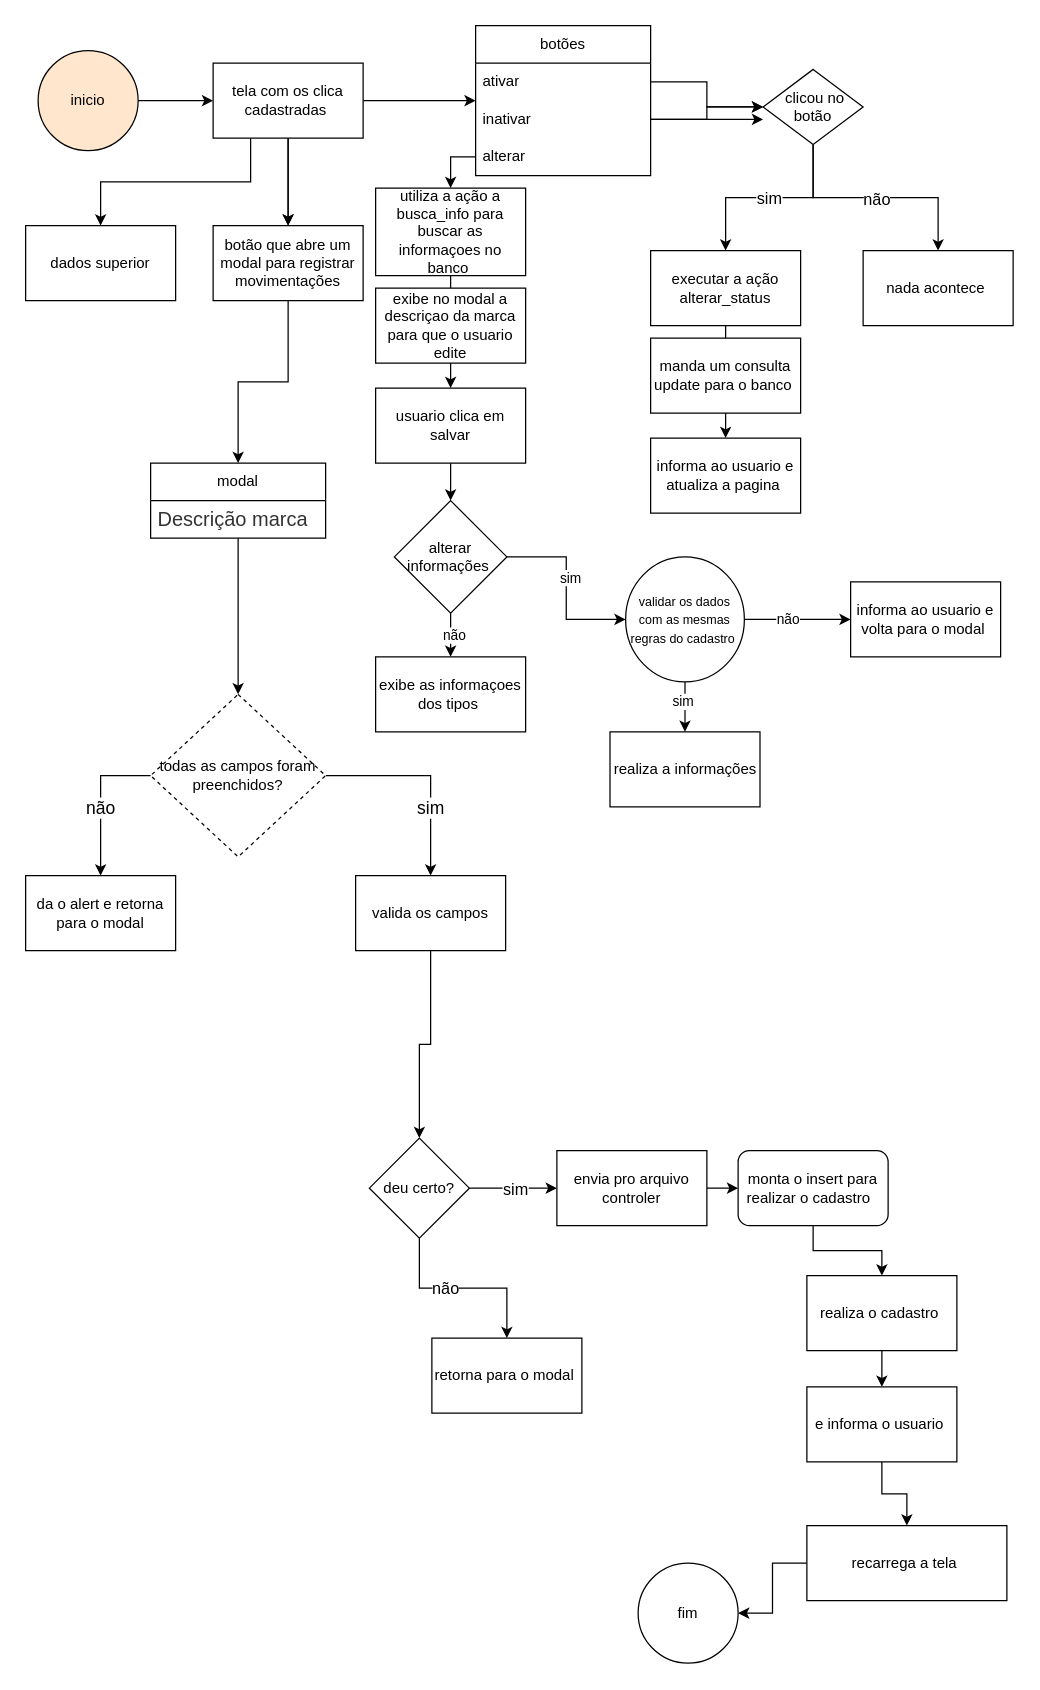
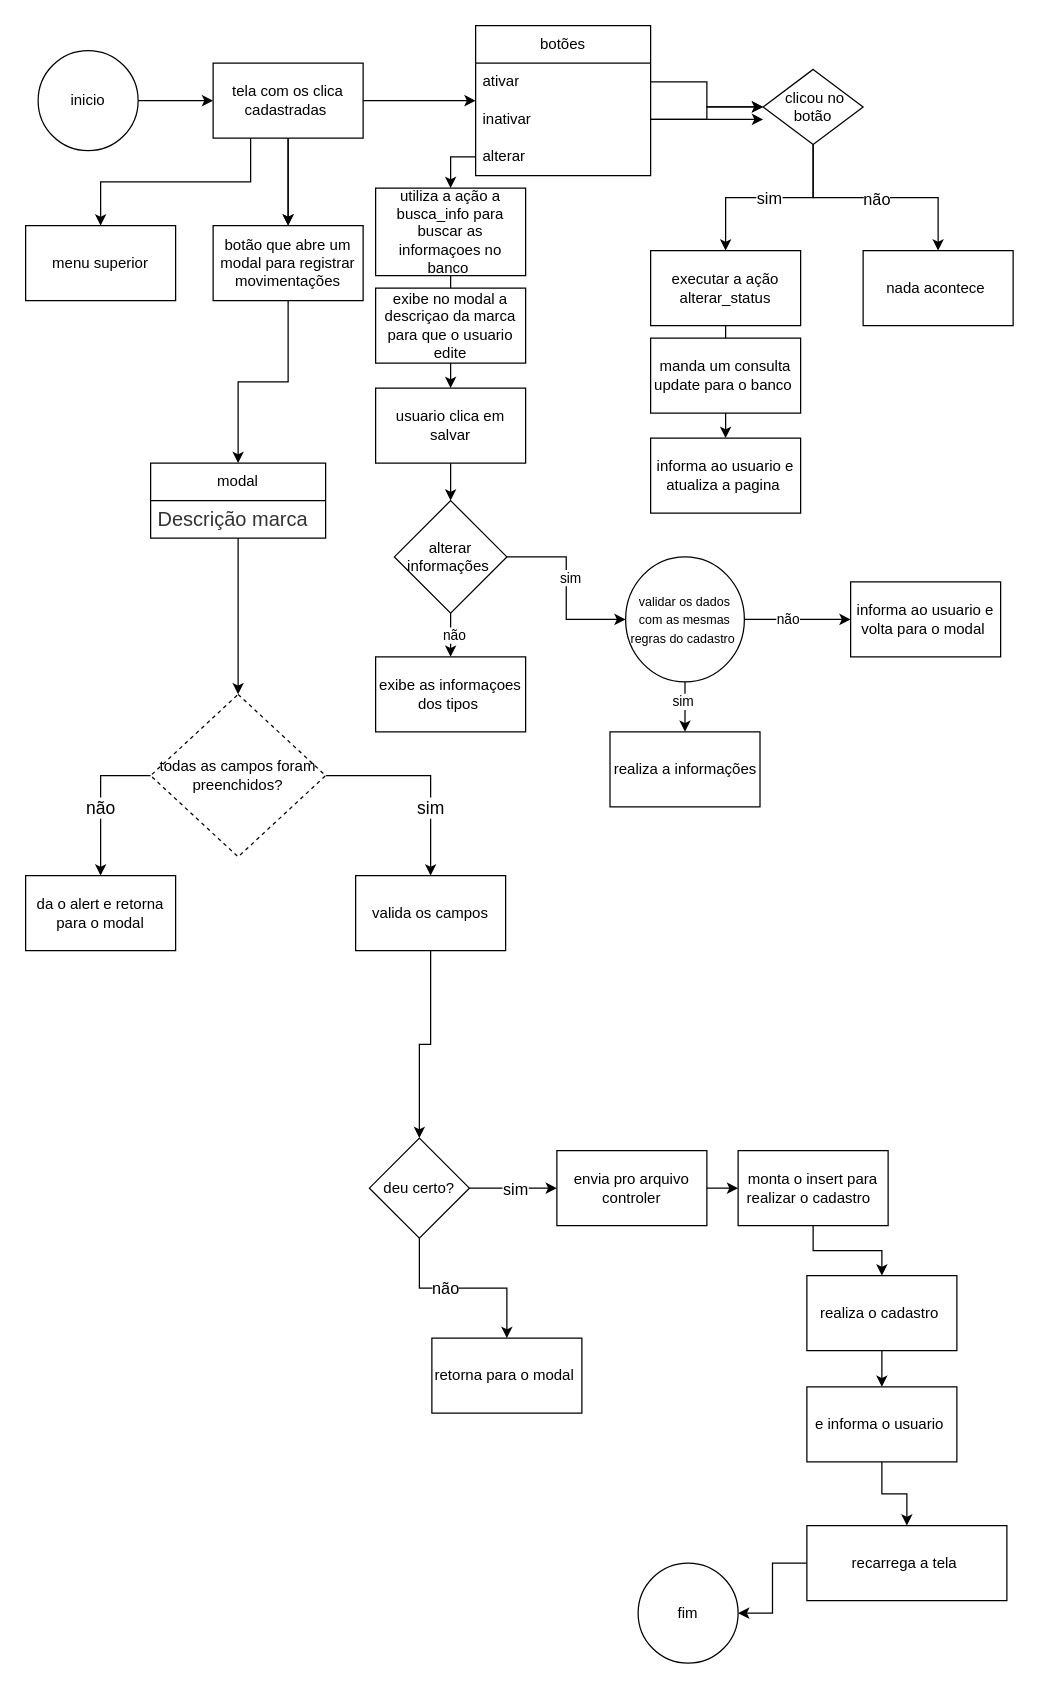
  <mxCell id="0" />
  <mxCell id="1" parent="0" />
  <mxCell id="2" value="" style="edgeStyle=orthogonalEdgeStyle;rounded=0;orthogonalLoop=1;jettySize=auto;html=1;" edge="1" parent="1" source="3" target="8"><mxGeometry relative="1" as="geometry" /></mxCell>
- <mxCell id="3" value="inicio" style="ellipse;whiteSpace=wrap;html=1;fillColor=#ffe6cc;" vertex="1" parent="1"><mxGeometry x="30" y="40" width="80" height="80" as="geometry" /></mxCell>
+ <mxCell id="3" value="inicio" style="ellipse;whiteSpace=wrap;html=1;" vertex="1" parent="1"><mxGeometry x="30" y="40" width="80" height="80" as="geometry" /></mxCell>
  <mxCell id="4" style="edgeStyle=orthogonalEdgeStyle;rounded=0;orthogonalLoop=1;jettySize=auto;html=1;" edge="1" parent="1" source="8"><mxGeometry relative="1" as="geometry"><mxPoint x="380" y="80" as="targetPoint" /></mxGeometry></mxCell>
  <mxCell id="5" value="" style="edgeStyle=orthogonalEdgeStyle;rounded=0;orthogonalLoop=1;jettySize=auto;html=1;" edge="1" parent="1" source="8" target="41"><mxGeometry relative="1" as="geometry" /></mxCell>
  <mxCell id="6" value="" style="edgeStyle=orthogonalEdgeStyle;rounded=0;orthogonalLoop=1;jettySize=auto;html=1;" edge="1" parent="1" source="8" target="41"><mxGeometry relative="1" as="geometry" /></mxCell>
  <mxCell id="7" style="edgeStyle=orthogonalEdgeStyle;rounded=0;orthogonalLoop=1;jettySize=auto;html=1;exitX=0.25;exitY=1;exitDx=0;exitDy=0;" edge="1" parent="1" source="8" target="42"><mxGeometry relative="1" as="geometry"><mxPoint x="80" y="170" as="targetPoint" /></mxGeometry></mxCell>
  <mxCell id="8" value="tela com os clica cadastradas&amp;nbsp;" style="whiteSpace=wrap;html=1;" vertex="1" parent="1"><mxGeometry x="170" y="50" width="120" height="60" as="geometry" /></mxCell>
  <mxCell id="9" value="botões" style="swimlane;fontStyle=0;childLayout=stackLayout;horizontal=1;startSize=30;horizontalStack=0;resizeParent=1;resizeParentMax=0;resizeLast=0;collapsible=1;marginBottom=0;whiteSpace=wrap;html=1;" vertex="1" parent="1"><mxGeometry x="380" y="20" width="140" height="120" as="geometry" /></mxCell>
  <mxCell id="10" value="ativar" style="text;strokeColor=none;fillColor=none;align=left;verticalAlign=middle;spacingLeft=4;spacingRight=4;overflow=hidden;points=[[0,0.5],[1,0.5]];portConstraint=eastwest;rotatable=0;whiteSpace=wrap;html=1;" vertex="1" parent="9"><mxGeometry y="30" width="140" height="30" as="geometry" /></mxCell>
  <mxCell id="11" style="edgeStyle=orthogonalEdgeStyle;rounded=0;orthogonalLoop=1;jettySize=auto;html=1;" edge="1" parent="9"><mxGeometry relative="1" as="geometry"><mxPoint x="230" y="75" as="targetPoint" /><mxPoint x="140" y="75" as="sourcePoint" /></mxGeometry></mxCell>
  <mxCell id="12" value="inativar" style="text;strokeColor=none;fillColor=none;align=left;verticalAlign=middle;spacingLeft=4;spacingRight=4;overflow=hidden;points=[[0,0.5],[1,0.5]];portConstraint=eastwest;rotatable=0;whiteSpace=wrap;html=1;" vertex="1" parent="9"><mxGeometry y="60" width="140" height="30" as="geometry" /></mxCell>
  <mxCell id="13" value="alterar" style="text;strokeColor=none;fillColor=none;align=left;verticalAlign=middle;spacingLeft=4;spacingRight=4;overflow=hidden;points=[[0,0.5],[1,0.5]];portConstraint=eastwest;rotatable=0;whiteSpace=wrap;html=1;" vertex="1" parent="9"><mxGeometry y="90" width="140" height="30" as="geometry" /></mxCell>
  <mxCell id="14" value="&lt;font style=&quot;font-size: 13px;&quot;&gt;sim&lt;/font&gt;" style="edgeStyle=orthogonalEdgeStyle;rounded=0;orthogonalLoop=1;jettySize=auto;html=1;" edge="1" parent="1" source="17" target="21"><mxGeometry relative="1" as="geometry" /></mxCell>
  <mxCell id="15" style="edgeStyle=orthogonalEdgeStyle;rounded=0;orthogonalLoop=1;jettySize=auto;html=1;entryX=0.5;entryY=0;entryDx=0;entryDy=0;" edge="1" parent="1" source="17" target="22"><mxGeometry relative="1" as="geometry" /></mxCell>
  <mxCell id="16" value="&lt;font style=&quot;font-size: 13px;&quot;&gt;não&lt;/font&gt;" style="edgeLabel;html=1;align=center;verticalAlign=middle;resizable=0;points=[];" vertex="1" connectable="0" parent="15"><mxGeometry x="0.007" y="-1" relative="1" as="geometry"><mxPoint as="offset" /></mxGeometry></mxCell>
  <mxCell id="17" value="&amp;nbsp;clicou no botão" style="rhombus;whiteSpace=wrap;html=1;" vertex="1" parent="1"><mxGeometry x="610" y="55" width="80" height="60" as="geometry" /></mxCell>
  <mxCell id="18" style="edgeStyle=orthogonalEdgeStyle;rounded=0;orthogonalLoop=1;jettySize=auto;html=1;entryX=0;entryY=0.5;entryDx=0;entryDy=0;" edge="1" parent="1" source="10" target="17"><mxGeometry relative="1" as="geometry" /></mxCell>
  <mxCell id="19" style="edgeStyle=orthogonalEdgeStyle;rounded=0;orthogonalLoop=1;jettySize=auto;html=1;entryX=0;entryY=0.5;entryDx=0;entryDy=0;" edge="1" parent="1" source="12" target="17"><mxGeometry relative="1" as="geometry" /></mxCell>
  <mxCell id="20" style="edgeStyle=orthogonalEdgeStyle;rounded=0;orthogonalLoop=1;jettySize=auto;html=1;entryX=0.5;entryY=0;entryDx=0;entryDy=0;" edge="1" parent="1" source="21" target="38"><mxGeometry relative="1" as="geometry" /></mxCell>
  <mxCell id="21" value="executar a ação &lt;font style=&quot;color: rgb(0, 0, 0);&quot;&gt;alterar_status&lt;/font&gt;" style="whiteSpace=wrap;html=1;" vertex="1" parent="1"><mxGeometry x="520" y="200" width="120" height="60" as="geometry" /></mxCell>
  <mxCell id="22" value="nada acontece&amp;nbsp;" style="rounded=0;whiteSpace=wrap;html=1;" vertex="1" parent="1"><mxGeometry x="690" y="200" width="120" height="60" as="geometry" /></mxCell>
  <mxCell id="23" value="" style="edgeStyle=orthogonalEdgeStyle;rounded=0;orthogonalLoop=1;jettySize=auto;html=1;" edge="1" parent="1" source="24" target="30"><mxGeometry relative="1" as="geometry" /></mxCell>
  <mxCell id="24" value="usuario clica em salvar" style="rounded=0;whiteSpace=wrap;html=1;" vertex="1" parent="1"><mxGeometry x="300" y="310" width="120" height="60" as="geometry" /></mxCell>
  <mxCell id="25" style="edgeStyle=orthogonalEdgeStyle;rounded=0;orthogonalLoop=1;jettySize=auto;html=1;" edge="1" parent="1" source="72" target="24"><mxGeometry relative="1" as="geometry"><mxPoint x="390" y="250" as="targetPoint" /></mxGeometry></mxCell>
  <mxCell id="26" value="" style="edgeStyle=orthogonalEdgeStyle;rounded=0;orthogonalLoop=1;jettySize=auto;html=1;" edge="1" parent="1" source="30" target="35"><mxGeometry relative="1" as="geometry" /></mxCell>
  <mxCell id="27" value="sim" style="edgeLabel;html=1;align=center;verticalAlign=middle;resizable=0;points=[];" vertex="1" connectable="0" parent="26"><mxGeometry x="-0.118" y="3" relative="1" as="geometry"><mxPoint as="offset" /></mxGeometry></mxCell>
  <mxCell id="28" value="" style="edgeStyle=orthogonalEdgeStyle;rounded=0;orthogonalLoop=1;jettySize=auto;html=1;" edge="1" parent="1" source="30" target="37"><mxGeometry relative="1" as="geometry" /></mxCell>
  <mxCell id="29" value="não" style="edgeLabel;html=1;align=center;verticalAlign=middle;resizable=0;points=[];" vertex="1" connectable="0" parent="28"><mxGeometry x="-0.233" y="2" relative="1" as="geometry"><mxPoint as="offset" /></mxGeometry></mxCell>
  <mxCell id="30" value="alterar informações&amp;nbsp;" style="rhombus;whiteSpace=wrap;html=1;rounded=0;" vertex="1" parent="1"><mxGeometry x="315" y="400" width="90" height="90" as="geometry" /></mxCell>
  <mxCell id="31" value="" style="edgeStyle=orthogonalEdgeStyle;rounded=0;orthogonalLoop=1;jettySize=auto;html=1;" edge="1" parent="1" source="35" target="36"><mxGeometry relative="1" as="geometry" /></mxCell>
  <mxCell id="32" value="não" style="edgeLabel;html=1;align=center;verticalAlign=middle;resizable=0;points=[];" vertex="1" connectable="0" parent="31"><mxGeometry x="-0.21" y="1" relative="1" as="geometry"><mxPoint as="offset" /></mxGeometry></mxCell>
  <mxCell id="33" value="" style="edgeStyle=orthogonalEdgeStyle;rounded=0;orthogonalLoop=1;jettySize=auto;html=1;" edge="1" parent="1" source="35" target="39"><mxGeometry relative="1" as="geometry" /></mxCell>
  <mxCell id="34" value="sim" style="edgeLabel;html=1;align=center;verticalAlign=middle;resizable=0;points=[];" vertex="1" connectable="0" parent="33"><mxGeometry x="-0.25" y="-2" relative="1" as="geometry"><mxPoint as="offset" /></mxGeometry></mxCell>
  <mxCell id="35" value="&lt;font style=&quot;font-size: 10px;&quot;&gt;validar os dados com as mesmas regras do cadastro&amp;nbsp;&lt;/font&gt;" style="ellipse;whiteSpace=wrap;html=1;" vertex="1" parent="1"><mxGeometry x="500" y="445" width="95" height="100" as="geometry" /></mxCell>
  <mxCell id="36" value="informa ao usuario e volta para o modal&amp;nbsp;" style="whiteSpace=wrap;html=1;rounded=0;" vertex="1" parent="1"><mxGeometry x="680" y="465" width="120" height="60" as="geometry" /></mxCell>
  <mxCell id="37" value="exibe as informaçoes dos tipos&amp;nbsp;" style="whiteSpace=wrap;html=1;rounded=0;" vertex="1" parent="1"><mxGeometry x="300" y="525" width="120" height="60" as="geometry" /></mxCell>
  <mxCell id="38" value="informa ao usuario e atualiza a pagina&amp;nbsp;" style="rounded=0;whiteSpace=wrap;html=1;" vertex="1" parent="1"><mxGeometry x="520" y="350" width="120" height="60" as="geometry" /></mxCell>
  <mxCell id="39" value="realiza a informações" style="whiteSpace=wrap;html=1;rounded=0;" vertex="1" parent="1"><mxGeometry x="487.5" y="585" width="120" height="60" as="geometry" /></mxCell>
  <mxCell id="40" style="edgeStyle=orthogonalEdgeStyle;rounded=0;orthogonalLoop=1;jettySize=auto;html=1;entryX=0.5;entryY=0;entryDx=0;entryDy=0;" edge="1" parent="1" source="41" target="44"><mxGeometry relative="1" as="geometry" /></mxCell>
  <mxCell id="41" value="botão que abre um modal para registrar movimentações" style="whiteSpace=wrap;html=1;" vertex="1" parent="1"><mxGeometry x="170" y="180" width="120" height="60" as="geometry" /></mxCell>
- <mxCell id="42" value="dados superior" style="rounded=0;whiteSpace=wrap;html=1;" vertex="1" parent="1"><mxGeometry x="20" y="180" width="120" height="60" as="geometry" /></mxCell>
+ <mxCell id="42" value="menu superior" style="rounded=0;whiteSpace=wrap;html=1;" vertex="1" parent="1"><mxGeometry x="20" y="180" width="120" height="60" as="geometry" /></mxCell>
  <mxCell id="43" value="" style="edgeStyle=orthogonalEdgeStyle;rounded=0;orthogonalLoop=1;jettySize=auto;html=1;" edge="1" parent="1" source="44" target="50"><mxGeometry relative="1" as="geometry" /></mxCell>
  <mxCell id="44" value="modal" style="swimlane;fontStyle=0;childLayout=stackLayout;horizontal=1;startSize=30;horizontalStack=0;resizeParent=1;resizeParentMax=0;resizeLast=0;collapsible=1;marginBottom=0;whiteSpace=wrap;html=1;" vertex="1" parent="1"><mxGeometry x="120" y="370" width="140" height="60" as="geometry" /></mxCell>
  <mxCell id="45" value="&lt;span style=&quot;color: rgb(51, 51, 51); font-family: Arial, sans-serif; font-size: 16px; background-color: rgb(255, 255, 255);&quot;&gt;Descrição marca&lt;/span&gt;" style="text;strokeColor=none;fillColor=none;align=left;verticalAlign=middle;spacingLeft=4;spacingRight=4;overflow=hidden;points=[[0,0.5],[1,0.5]];portConstraint=eastwest;rotatable=0;whiteSpace=wrap;html=1;" vertex="1" parent="44"><mxGeometry y="30" width="140" height="30" as="geometry" /></mxCell>
  <mxCell id="46" style="edgeStyle=orthogonalEdgeStyle;rounded=0;orthogonalLoop=1;jettySize=auto;html=1;entryX=0.5;entryY=0;entryDx=0;entryDy=0;" edge="1" parent="1" source="50" target="53"><mxGeometry relative="1" as="geometry"><mxPoint x="340" y="700" as="targetPoint" /></mxGeometry></mxCell>
  <mxCell id="47" value="&lt;font style=&quot;font-size: 14px;&quot;&gt;sim&lt;/font&gt;" style="edgeLabel;html=1;align=center;verticalAlign=middle;resizable=0;points=[];" vertex="1" connectable="0" parent="46"><mxGeometry x="-0.177" y="1" relative="1" as="geometry"><mxPoint x="16" y="26" as="offset" /></mxGeometry></mxCell>
  <mxCell id="48" style="edgeStyle=orthogonalEdgeStyle;rounded=0;orthogonalLoop=1;jettySize=auto;html=1;entryX=0.5;entryY=0;entryDx=0;entryDy=0;" edge="1" parent="1" source="50" target="51"><mxGeometry relative="1" as="geometry"><mxPoint x="80" y="695" as="targetPoint" /><Array as="points"><mxPoint x="80" y="620" /></Array></mxGeometry></mxCell>
  <mxCell id="49" value="&lt;font style=&quot;font-size: 14px;&quot;&gt;não&lt;/font&gt;" style="edgeLabel;html=1;align=center;verticalAlign=middle;resizable=0;points=[];" vertex="1" connectable="0" parent="48"><mxGeometry x="-0.652" relative="1" as="geometry"><mxPoint x="-20" y="25" as="offset" /></mxGeometry></mxCell>
  <mxCell id="50" value="todas as campos foram preenchidos?" style="rhombus;whiteSpace=wrap;html=1;fontStyle=0;startSize=30;dashed=1;" vertex="1" parent="1"><mxGeometry x="120" y="555" width="140" height="130" as="geometry" /></mxCell>
  <mxCell id="51" value="da o alert e retorna para o modal" style="rounded=0;whiteSpace=wrap;html=1;" vertex="1" parent="1"><mxGeometry x="20" y="700" width="120" height="60" as="geometry" /></mxCell>
  <mxCell id="52" value="" style="edgeStyle=orthogonalEdgeStyle;rounded=0;orthogonalLoop=1;jettySize=auto;html=1;" edge="1" parent="1" source="53" target="58"><mxGeometry relative="1" as="geometry" /></mxCell>
  <mxCell id="53" value="valida os campos" style="rounded=0;whiteSpace=wrap;html=1;" vertex="1" parent="1"><mxGeometry x="284" y="700" width="120" height="60" as="geometry" /></mxCell>
  <mxCell id="54" style="edgeStyle=orthogonalEdgeStyle;rounded=0;orthogonalLoop=1;jettySize=auto;html=1;" edge="1" parent="1" source="58" target="60"><mxGeometry relative="1" as="geometry"><mxPoint x="445" y="950" as="targetPoint" /></mxGeometry></mxCell>
  <mxCell id="55" value="&lt;font style=&quot;font-size: 13px;&quot;&gt;sim&lt;/font&gt;" style="edgeLabel;html=1;align=center;verticalAlign=middle;resizable=0;points=[];" vertex="1" connectable="0" parent="54"><mxGeometry x="0.029" y="-3" relative="1" as="geometry"><mxPoint y="-3" as="offset" /></mxGeometry></mxCell>
  <mxCell id="56" value="" style="edgeStyle=orthogonalEdgeStyle;rounded=0;orthogonalLoop=1;jettySize=auto;html=1;" edge="1" parent="1" source="58" target="61"><mxGeometry relative="1" as="geometry" /></mxCell>
  <mxCell id="57" value="&lt;font style=&quot;font-size: 13px;&quot;&gt;não&lt;/font&gt;" style="edgeLabel;html=1;align=center;verticalAlign=middle;resizable=0;points=[];" vertex="1" connectable="0" parent="56"><mxGeometry x="-0.2" y="1" relative="1" as="geometry"><mxPoint as="offset" /></mxGeometry></mxCell>
  <mxCell id="58" value="deu certo?" style="rhombus;whiteSpace=wrap;html=1;rounded=0;" vertex="1" parent="1"><mxGeometry x="295" y="910" width="80" height="80" as="geometry" /></mxCell>
  <mxCell id="59" value="" style="edgeStyle=orthogonalEdgeStyle;rounded=0;orthogonalLoop=1;jettySize=auto;html=1;" edge="1" parent="1" source="60" target="63"><mxGeometry relative="1" as="geometry" /></mxCell>
  <mxCell id="60" value="envia pro arquivo controler" style="rounded=0;whiteSpace=wrap;html=1;" vertex="1" parent="1"><mxGeometry x="445" y="920" width="120" height="60" as="geometry" /></mxCell>
  <mxCell id="61" value="retorna para o modal&amp;nbsp;" style="whiteSpace=wrap;html=1;rounded=0;" vertex="1" parent="1"><mxGeometry x="345" y="1070" width="120" height="60" as="geometry" /></mxCell>
  <mxCell id="62" value="" style="edgeStyle=orthogonalEdgeStyle;rounded=0;orthogonalLoop=1;jettySize=auto;html=1;" edge="1" parent="1" source="63" target="65"><mxGeometry relative="1" as="geometry" /></mxCell>
- <mxCell id="63" value="monta o insert para realizar o cadastro&amp;nbsp;&amp;nbsp;" style="whiteSpace=wrap;html=1;rounded=1;" vertex="1" parent="1"><mxGeometry x="590" y="920" width="120" height="60" as="geometry" /></mxCell>
+ <mxCell id="63" value="monta o insert para realizar o cadastro&amp;nbsp;&amp;nbsp;" style="rounded=0;whiteSpace=wrap;html=1;" vertex="1" parent="1"><mxGeometry x="590" y="920" width="120" height="60" as="geometry" /></mxCell>
  <mxCell id="64" value="" style="edgeStyle=orthogonalEdgeStyle;rounded=0;orthogonalLoop=1;jettySize=auto;html=1;" edge="1" parent="1" source="65" target="67"><mxGeometry relative="1" as="geometry" /></mxCell>
  <mxCell id="65" value="realiza o cadastro&amp;nbsp;" style="rounded=0;whiteSpace=wrap;html=1;" vertex="1" parent="1"><mxGeometry x="645" y="1020" width="120" height="60" as="geometry" /></mxCell>
  <mxCell id="66" value="" style="edgeStyle=orthogonalEdgeStyle;rounded=0;orthogonalLoop=1;jettySize=auto;html=1;" edge="1" parent="1" source="67" target="69"><mxGeometry relative="1" as="geometry"><mxPoint x="587.5" y="1110" as="targetPoint" /></mxGeometry></mxCell>
  <mxCell id="67" value="e informa o usuario&amp;nbsp;" style="rounded=0;whiteSpace=wrap;html=1;" vertex="1" parent="1"><mxGeometry x="645" y="1109" width="120" height="60" as="geometry" /></mxCell>
  <mxCell id="68" value="" style="edgeStyle=orthogonalEdgeStyle;rounded=0;orthogonalLoop=1;jettySize=auto;html=1;" edge="1" parent="1" source="69" target="70"><mxGeometry relative="1" as="geometry" /></mxCell>
  <mxCell id="69" value="recarrega a tela&amp;nbsp;" style="rounded=0;whiteSpace=wrap;html=1;" vertex="1" parent="1"><mxGeometry x="645" y="1220" width="160" height="60" as="geometry" /></mxCell>
  <mxCell id="70" value="fim" style="ellipse;whiteSpace=wrap;html=1;rounded=0;" vertex="1" parent="1"><mxGeometry x="510" y="1250" width="80" height="80" as="geometry" /></mxCell>
  <mxCell id="71" value="" style="edgeStyle=orthogonalEdgeStyle;rounded=0;orthogonalLoop=1;jettySize=auto;html=1;" edge="1" parent="1" source="13" target="72"><mxGeometry relative="1" as="geometry"><mxPoint x="360" y="270" as="targetPoint" /><mxPoint x="380" y="125" as="sourcePoint" /></mxGeometry></mxCell>
  <mxCell id="72" value="utiliza a ação a busca_info para buscar as informaçoes no banco&amp;nbsp;" style="rounded=0;whiteSpace=wrap;html=1;" vertex="1" parent="1"><mxGeometry x="300" y="150" width="120" height="70" as="geometry" /></mxCell>
  <mxCell id="73" value="exibe no modal a descriçao da marca para que o usuario edite" style="rounded=0;whiteSpace=wrap;html=1;" vertex="1" parent="1"><mxGeometry x="300" y="230" width="120" height="60" as="geometry" /></mxCell>
  <mxCell id="74" value="manda um consulta update para o banco&amp;nbsp;" style="whiteSpace=wrap;html=1;" vertex="1" parent="1"><mxGeometry x="520" y="270" width="120" height="60" as="geometry" /></mxCell>
